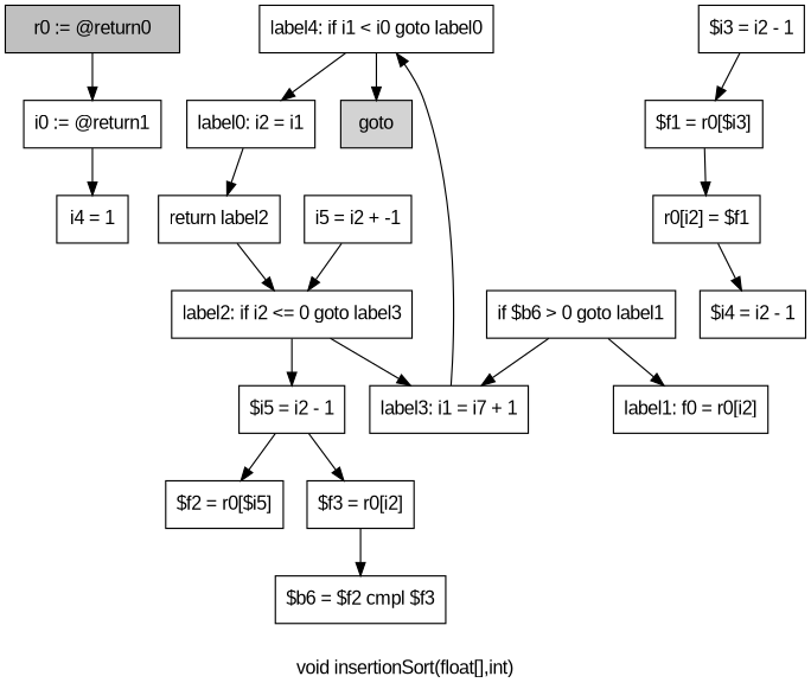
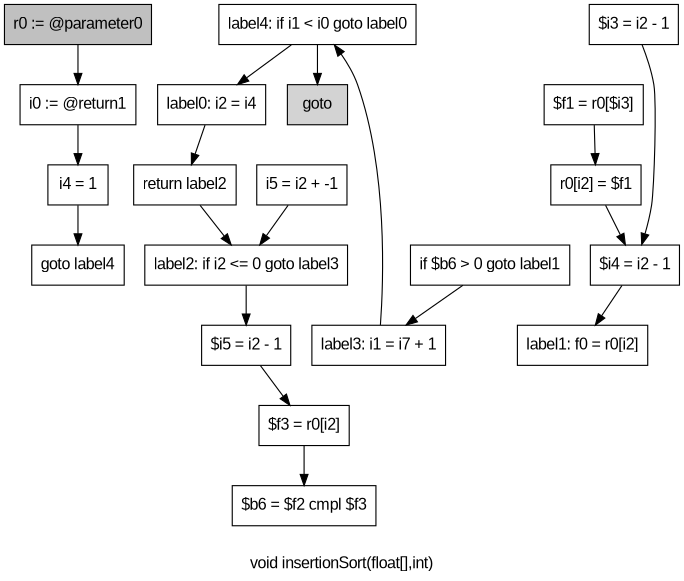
  digraph {
    fontname="Liberation Sans"
    label="void insertionSort(float[],int)"
    node [fontname="Liberation Sans" shape=box]
    edge [fontname="Liberation Sans"]
-   n1 [fillcolor=gray label="r0 := @return0" style=filled]
+   n1 [fillcolor=gray label="r0 := @parameter0" style=filled]
    n2 [label="i0 := @return1"]
    n3 [label="i4 = 1"]
+   n4 [label="goto label4"]
    n5 [label="label4: if i1 < i0 goto label0"]
-   n6 [label="label0: i2 = i1"]
+   n6 [label="label0: i2 = i4"]
    n7 [fillcolor=lightgray label=goto style=filled]
    n8 [label="return label2"]
    n9 [label="label2: if i2 <= 0 goto label3"]
    n10 [label="$i5 = i2 - 1"]
    n11 [label="label3: i1 = i7 + 1"]
-   n12 [label="$f2 = r0[$i5]"]
    n13 [label="$f3 = r0[i2]"]
    n14 [label="label1: f0 = r0[i2]"]
    n15 [label="$i3 = i2 - 1"]
    n16 [label="$f1 = r0[$i3]"]
    n17 [label="r0[i2] = $f1"]
    n18 [label="$i4 = i2 - 1"]
    n19 [label="i5 = i2 + -1"]
    n20 [label="$b6 = $f2 cmpl $f3"]
    n21 [label="if $b6 > 0 goto label1"]
    n1 -> n2
    n2 -> n3
+   n3 -> n4
    n5 -> n6
    n5 -> n7
    n6 -> n8
    n8 -> n9
    n9 -> n10
-   n9 -> n11
-   n10 -> n12
    n10 -> n13
    n11 -> n5
    n13 -> n20
-   n15 -> n16
+   n15 -> n18
    n16 -> n17
    n17 -> n18
    n19 -> n9
    n21 -> n11
-   n21 -> n14
+   n18 -> n14
  }
